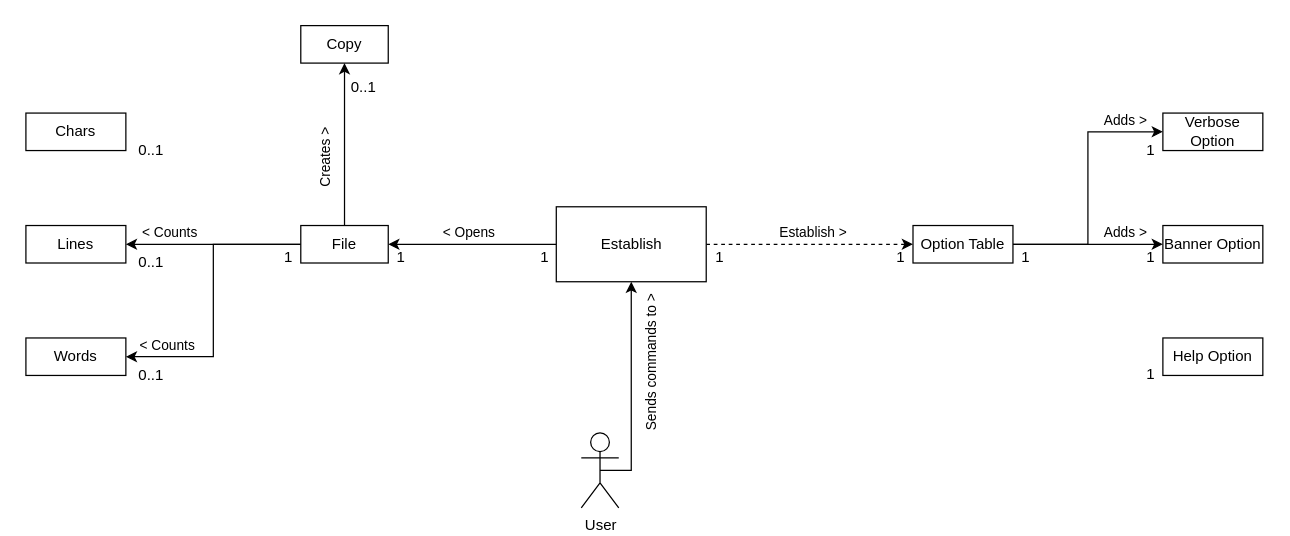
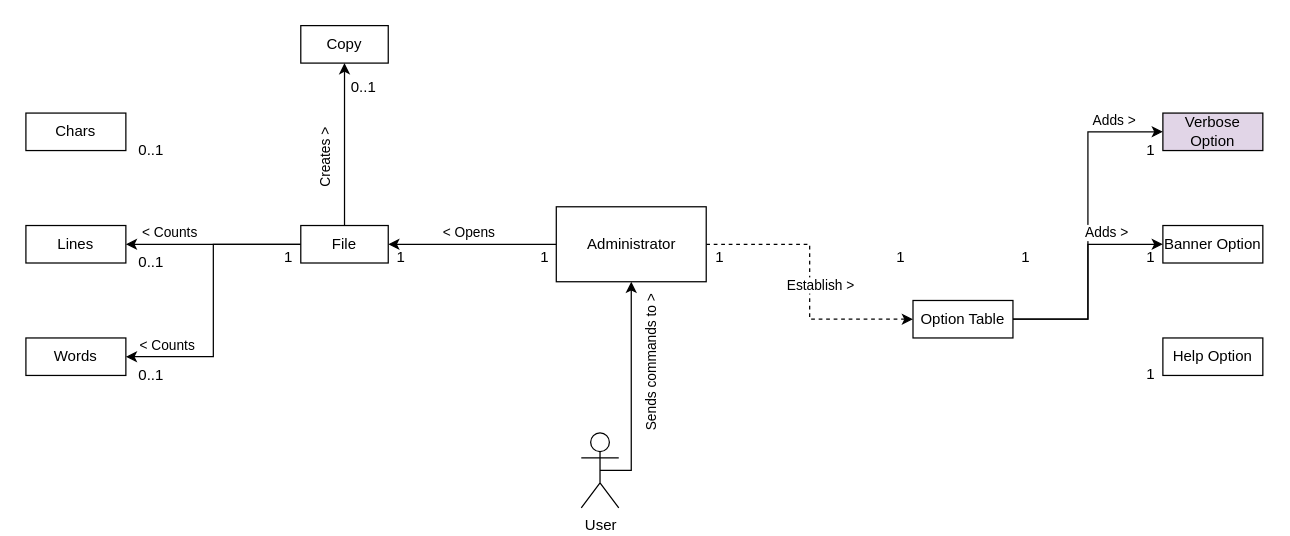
  <mxCell id="0" />
  <mxCell id="1" parent="0" />
  <mxCell id="2" value="Creates &amp;gt;" style="edgeStyle=orthogonalEdgeStyle;rounded=0;orthogonalLoop=1;jettySize=auto;html=1;exitX=0.5;exitY=0;exitDx=0;exitDy=0;entryX=0.5;entryY=1;entryDx=0;entryDy=0;horizontal=0;" parent="1" source="5" target="6" edge="1"><mxGeometry x="-0.169" y="15" relative="1" as="geometry"><Array as="points"><mxPoint x="275" y="50" /></Array><mxPoint as="offset" /></mxGeometry></mxCell>
  <mxCell id="3" value="&amp;lt; Counts" style="edgeStyle=orthogonalEdgeStyle;rounded=0;orthogonalLoop=1;jettySize=auto;html=1;exitX=0;exitY=0.5;exitDx=0;exitDy=0;entryX=1;entryY=0.5;entryDx=0;entryDy=0;" parent="1" source="5" target="8" edge="1"><mxGeometry x="0.5" y="-9" relative="1" as="geometry"><mxPoint as="offset" /></mxGeometry></mxCell>
  <mxCell id="4" value="&amp;lt; Counts" style="edgeStyle=orthogonalEdgeStyle;rounded=0;orthogonalLoop=1;jettySize=auto;html=1;exitX=0;exitY=0.5;exitDx=0;exitDy=0;entryX=1;entryY=0.5;entryDx=0;entryDy=0;" parent="1" source="5" target="9" edge="1"><mxGeometry x="0.714" y="-9" relative="1" as="geometry"><mxPoint as="offset" /></mxGeometry></mxCell>
  <mxCell id="5" value="File" style="rounded=0;whiteSpace=wrap;html=1;" parent="1" vertex="1"><mxGeometry x="240" y="180" width="70" height="30" as="geometry" /></mxCell>
  <mxCell id="6" value="Copy" style="rounded=0;whiteSpace=wrap;html=1;" parent="1" vertex="1"><mxGeometry x="240" y="20" width="70" height="30" as="geometry" /></mxCell>
  <mxCell id="7" value="Chars" style="rounded=0;whiteSpace=wrap;html=1;" parent="1" vertex="1"><mxGeometry x="20" y="90" width="80" height="30" as="geometry" /></mxCell>
  <mxCell id="8" value="Lines" style="rounded=0;whiteSpace=wrap;html=1;" parent="1" vertex="1"><mxGeometry x="20" y="180" width="80" height="30" as="geometry" /></mxCell>
  <mxCell id="9" value="Words" style="rounded=0;whiteSpace=wrap;html=1;" parent="1" vertex="1"><mxGeometry x="20" y="270" width="80" height="30" as="geometry" /></mxCell>
  <mxCell id="10" value="&amp;lt; Opens&amp;nbsp;" style="edgeStyle=orthogonalEdgeStyle;rounded=0;orthogonalLoop=1;jettySize=auto;html=1;exitX=0;exitY=0.5;exitDx=0;exitDy=0;entryX=1;entryY=0.5;entryDx=0;entryDy=0;" parent="1" source="12" target="5" edge="1"><mxGeometry x="0.031" y="-9" relative="1" as="geometry"><mxPoint as="offset" /></mxGeometry></mxCell>
  <mxCell id="11" value="Establish &amp;gt;" style="edgeStyle=orthogonalEdgeStyle;rounded=0;orthogonalLoop=1;jettySize=auto;html=1;exitX=1;exitY=0.5;exitDx=0;exitDy=0;entryX=0;entryY=0.5;entryDx=0;entryDy=0;dashed=1;" parent="1" source="12" target="15" edge="1"><mxGeometry x="0.033" y="9" relative="1" as="geometry"><mxPoint as="offset" /></mxGeometry></mxCell>
- <mxCell id="12" value="Establish" style="rounded=0;whiteSpace=wrap;html=1;" parent="1" vertex="1"><mxGeometry x="444.5" y="165" width="120" height="60" as="geometry" /></mxCell>
+ <mxCell id="12" value="Administrator" style="rounded=0;whiteSpace=wrap;html=1;" parent="1" vertex="1"><mxGeometry x="444.5" y="165" width="120" height="60" as="geometry" /></mxCell>
  <mxCell id="13" value="Adds &amp;gt;" style="edgeStyle=orthogonalEdgeStyle;rounded=0;orthogonalLoop=1;jettySize=auto;html=1;exitX=1;exitY=0.5;exitDx=0;exitDy=0;entryX=0;entryY=0.5;entryDx=0;entryDy=0;" parent="1" source="15" target="18" edge="1"><mxGeometry x="0.714" y="9" relative="1" as="geometry"><mxPoint as="offset" /></mxGeometry></mxCell>
  <mxCell id="14" value="Adds &amp;gt;" style="edgeStyle=orthogonalEdgeStyle;rounded=0;orthogonalLoop=1;jettySize=auto;html=1;exitX=1;exitY=0.5;exitDx=0;exitDy=0;entryX=0;entryY=0.5;entryDx=0;entryDy=0;" parent="1" source="15" target="17" edge="1"><mxGeometry x="0.5" y="9" relative="1" as="geometry"><mxPoint as="offset" /></mxGeometry></mxCell>
- <mxCell id="15" value="Option Table" style="whiteSpace=wrap;html=1;" parent="1" vertex="1"><mxGeometry x="730" y="180" width="80" height="30" as="geometry" /></mxCell>
+ <mxCell id="15" value="Option Table" style="whiteSpace=wrap;html=1;" parent="1" vertex="1"><mxGeometry x="730" y="240" width="80" height="30" as="geometry" /></mxCell>
  <mxCell id="16" value="Help Option" style="whiteSpace=wrap;html=1;" parent="1" vertex="1"><mxGeometry x="930" y="270" width="80" height="30" as="geometry" /></mxCell>
  <mxCell id="17" value="Banner Option" style="whiteSpace=wrap;html=1;" parent="1" vertex="1"><mxGeometry x="930" y="180" width="80" height="30" as="geometry" /></mxCell>
- <mxCell id="18" value="Verbose Option" style="whiteSpace=wrap;html=1;" parent="1" vertex="1"><mxGeometry x="930" y="90" width="80" height="30" as="geometry" /></mxCell>
+ <mxCell id="18" value="Verbose Option" style="whiteSpace=wrap;html=1;fillColor=#e1d5e7;" parent="1" vertex="1"><mxGeometry x="930" y="90" width="80" height="30" as="geometry" /></mxCell>
  <mxCell id="19" value="0..1" style="text;html=1;align=center;verticalAlign=middle;resizable=0;points=[];autosize=1;" parent="1" vertex="1"><mxGeometry x="100" y="290" width="40" height="20" as="geometry" /></mxCell>
  <mxCell id="20" value="0..1" style="text;html=1;align=center;verticalAlign=middle;resizable=0;points=[];autosize=1;" parent="1" vertex="1"><mxGeometry x="100" y="110" width="40" height="20" as="geometry" /></mxCell>
  <mxCell id="21" value="0..1" style="text;html=1;align=center;verticalAlign=middle;resizable=0;points=[];autosize=1;" parent="1" vertex="1"><mxGeometry x="100" y="200" width="40" height="20" as="geometry" /></mxCell>
  <mxCell id="22" value="1" style="text;html=1;align=center;verticalAlign=middle;resizable=0;points=[];autosize=1;" parent="1" vertex="1"><mxGeometry x="310" y="196" width="20" height="20" as="geometry" /></mxCell>
  <mxCell id="23" value="0..1" style="text;html=1;align=center;verticalAlign=middle;resizable=0;points=[];autosize=1;" parent="1" vertex="1"><mxGeometry x="270" y="60" width="40" height="20" as="geometry" /></mxCell>
  <mxCell id="24" value="1" style="text;html=1;align=center;verticalAlign=middle;resizable=0;points=[];autosize=1;" parent="1" vertex="1"><mxGeometry x="220" y="196" width="20" height="20" as="geometry" /></mxCell>
  <mxCell id="25" value="1" style="text;html=1;align=center;verticalAlign=middle;resizable=0;points=[];autosize=1;" parent="1" vertex="1"><mxGeometry x="424.5" y="196" width="20" height="20" as="geometry" /></mxCell>
  <mxCell id="26" value="1" style="text;html=1;align=center;verticalAlign=middle;resizable=0;points=[];autosize=1;" parent="1" vertex="1"><mxGeometry x="564.5" y="196" width="20" height="20" as="geometry" /></mxCell>
  <mxCell id="27" value="1" style="text;html=1;align=center;verticalAlign=middle;resizable=0;points=[];autosize=1;" parent="1" vertex="1"><mxGeometry x="710" y="196" width="20" height="20" as="geometry" /></mxCell>
  <mxCell id="28" value="1" style="text;html=1;align=center;verticalAlign=middle;resizable=0;points=[];autosize=1;" parent="1" vertex="1"><mxGeometry x="810" y="196" width="20" height="20" as="geometry" /></mxCell>
  <mxCell id="29" value="1" style="text;html=1;align=center;verticalAlign=middle;resizable=0;points=[];autosize=1;" parent="1" vertex="1"><mxGeometry x="910" y="110" width="20" height="20" as="geometry" /></mxCell>
  <mxCell id="30" value="1" style="text;html=1;align=center;verticalAlign=middle;resizable=0;points=[];autosize=1;" parent="1" vertex="1"><mxGeometry x="910" y="196" width="20" height="20" as="geometry" /></mxCell>
  <mxCell id="31" value="1" style="text;html=1;align=center;verticalAlign=middle;resizable=0;points=[];autosize=1;" parent="1" vertex="1"><mxGeometry x="910" y="289" width="20" height="20" as="geometry" /></mxCell>
  <mxCell id="32" value="Sends commands to &amp;gt;&amp;nbsp;" style="edgeStyle=orthogonalEdgeStyle;rounded=0;orthogonalLoop=1;jettySize=auto;html=1;exitX=0.5;exitY=0.5;exitDx=0;exitDy=0;exitPerimeter=0;entryX=0.5;entryY=1;entryDx=0;entryDy=0;horizontal=0;" edge="1" parent="1" source="33" target="12"><mxGeometry x="0.276" y="-16" relative="1" as="geometry"><Array as="points"><mxPoint x="504" y="376" /></Array><mxPoint as="offset" /></mxGeometry></mxCell>
  <mxCell id="33" value="User" style="shape=umlActor;verticalLabelPosition=bottom;verticalAlign=top;html=1;outlineConnect=0;" vertex="1" parent="1"><mxGeometry x="464.5" y="346" width="30" height="60" as="geometry" /></mxCell>
